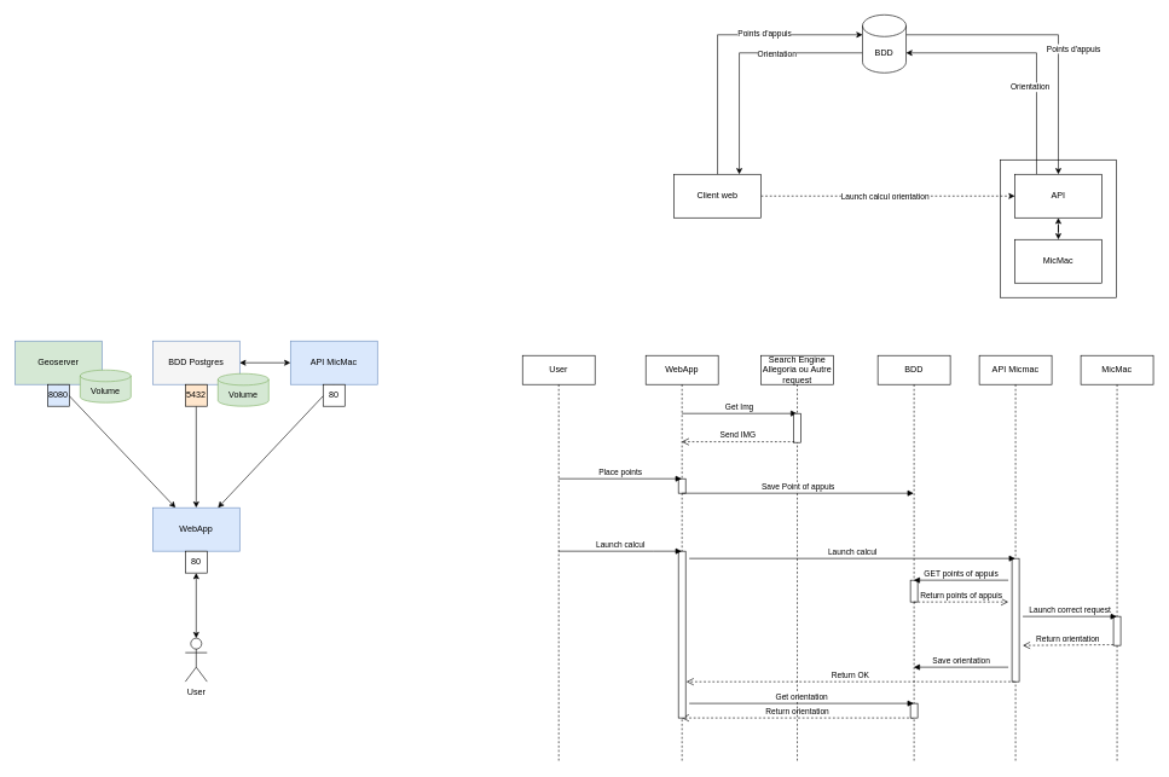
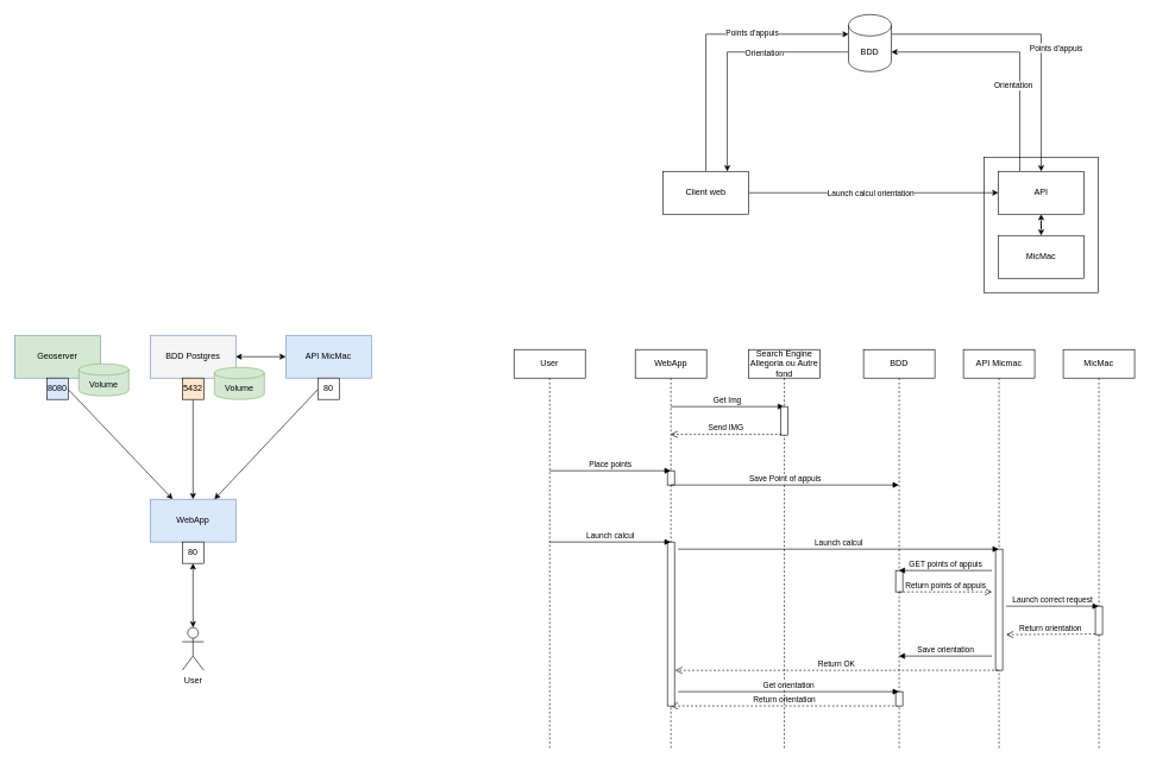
  <mxCell id="0" />
  <mxCell id="1" parent="0" />
  <mxCell id="2" value="" style="rounded=0;whiteSpace=wrap;html=1;" parent="1" vertex="1"><mxGeometry x="1379" y="220" width="160" height="190" as="geometry" /></mxCell>
  <mxCell id="3" style="edgeStyle=orthogonalEdgeStyle;rounded=0;orthogonalLoop=1;jettySize=auto;html=1;exitX=1;exitY=0;exitDx=0;exitDy=27.5;exitPerimeter=0;entryX=0.5;entryY=0;entryDx=0;entryDy=0;" parent="1" source="7" target="16" edge="1"><mxGeometry relative="1" as="geometry" /></mxCell>
  <mxCell id="4" value="Points d'appuis" style="edgeLabel;html=1;align=center;verticalAlign=middle;resizable=0;points=[];" parent="3" vertex="1" connectable="0"><mxGeometry x="0.139" y="1" relative="1" as="geometry"><mxPoint x="19" as="offset" /></mxGeometry></mxCell>
  <mxCell id="5" style="edgeStyle=orthogonalEdgeStyle;rounded=0;orthogonalLoop=1;jettySize=auto;html=1;exitX=0;exitY=0;exitDx=0;exitDy=52.5;exitPerimeter=0;entryX=0.75;entryY=0;entryDx=0;entryDy=0;startArrow=none;startFill=0;" parent="1" source="7" target="12" edge="1"><mxGeometry relative="1" as="geometry" /></mxCell>
  <mxCell id="6" value="Orientation" style="edgeLabel;html=1;align=center;verticalAlign=middle;resizable=0;points=[];" parent="5" vertex="1" connectable="0"><mxGeometry x="-0.17" y="1" relative="1" as="geometry"><mxPoint x="21" as="offset" /></mxGeometry></mxCell>
  <mxCell id="7" value="BDD" style="shape=cylinder3;whiteSpace=wrap;html=1;boundedLbl=1;backgroundOutline=1;size=15;" parent="1" vertex="1"><mxGeometry x="1189" y="20" width="60" height="80" as="geometry" /></mxCell>
  <mxCell id="8" style="edgeStyle=orthogonalEdgeStyle;rounded=0;orthogonalLoop=1;jettySize=auto;html=1;exitX=0.5;exitY=0;exitDx=0;exitDy=0;entryX=0;entryY=0;entryDx=0;entryDy=27.5;entryPerimeter=0;" parent="1" source="12" target="7" edge="1"><mxGeometry relative="1" as="geometry" /></mxCell>
  <mxCell id="9" value="Points d'appuis" style="edgeLabel;html=1;align=center;verticalAlign=middle;resizable=0;points=[];" parent="8" vertex="1" connectable="0"><mxGeometry x="0.31" y="2" relative="1" as="geometry"><mxPoint as="offset" /></mxGeometry></mxCell>
- <mxCell id="10" style="edgeStyle=orthogonalEdgeStyle;rounded=0;orthogonalLoop=1;jettySize=auto;html=1;entryX=0;entryY=0.5;entryDx=0;entryDy=0;startArrow=none;startFill=0;dashed=1;" parent="1" source="12" target="16" edge="1"><mxGeometry relative="1" as="geometry" /></mxCell>
+ <mxCell id="10" style="edgeStyle=orthogonalEdgeStyle;rounded=0;orthogonalLoop=1;jettySize=auto;html=1;entryX=0;entryY=0.5;entryDx=0;entryDy=0;startArrow=none;startFill=0;" parent="1" source="12" target="16" edge="1"><mxGeometry relative="1" as="geometry" /></mxCell>
  <mxCell id="11" value="Launch calcul orientation" style="edgeLabel;html=1;align=center;verticalAlign=middle;resizable=0;points=[];" parent="10" vertex="1" connectable="0"><mxGeometry x="-0.28" y="-1" relative="1" as="geometry"><mxPoint x="44" y="-1" as="offset" /></mxGeometry></mxCell>
  <mxCell id="12" value="Client web" style="rounded=0;whiteSpace=wrap;html=1;" parent="1" vertex="1"><mxGeometry x="929" y="240" width="120" height="60" as="geometry" /></mxCell>
  <mxCell id="13" style="edgeStyle=orthogonalEdgeStyle;rounded=0;orthogonalLoop=1;jettySize=auto;html=1;entryX=0.5;entryY=0;entryDx=0;entryDy=0;startArrow=classic;startFill=1;" parent="1" source="16" target="17" edge="1"><mxGeometry relative="1" as="geometry" /></mxCell>
  <mxCell id="14" style="edgeStyle=orthogonalEdgeStyle;rounded=0;orthogonalLoop=1;jettySize=auto;html=1;exitX=0.25;exitY=0;exitDx=0;exitDy=0;entryX=1;entryY=0;entryDx=0;entryDy=52.5;entryPerimeter=0;startArrow=none;startFill=0;" parent="1" source="16" target="7" edge="1"><mxGeometry relative="1" as="geometry" /></mxCell>
  <mxCell id="15" value="Orientation" style="edgeLabel;html=1;align=center;verticalAlign=middle;resizable=0;points=[];" parent="14" vertex="1" connectable="0"><mxGeometry x="-0.304" y="-1" relative="1" as="geometry"><mxPoint x="-11" as="offset" /></mxGeometry></mxCell>
  <mxCell id="16" value="API " style="rounded=0;whiteSpace=wrap;html=1;" parent="1" vertex="1"><mxGeometry x="1399" y="240" width="120" height="60" as="geometry" /></mxCell>
  <mxCell id="17" value="MicMac" style="rounded=0;whiteSpace=wrap;html=1;" parent="1" vertex="1"><mxGeometry x="1399" y="330" width="120" height="60" as="geometry" /></mxCell>
  <mxCell id="18" value="User" style="shape=umlLifeline;perimeter=lifelinePerimeter;whiteSpace=wrap;html=1;container=1;collapsible=0;recursiveResize=0;outlineConnect=0;" parent="1" vertex="1"><mxGeometry x="720" y="490" width="100" height="560" as="geometry" /></mxCell>
  <mxCell id="19" value="BDD" style="shape=umlLifeline;perimeter=lifelinePerimeter;whiteSpace=wrap;html=1;container=1;collapsible=0;recursiveResize=0;outlineConnect=0;" parent="1" vertex="1"><mxGeometry x="1210" y="490" width="100" height="560" as="geometry" /></mxCell>
  <mxCell id="20" value="" style="html=1;points=[];perimeter=orthogonalPerimeter;" parent="19" vertex="1"><mxGeometry x="45" y="310" width="10" height="30" as="geometry" /></mxCell>
  <mxCell id="21" value="Return orientation" style="html=1;verticalAlign=bottom;endArrow=open;dashed=1;endSize=8;rounded=0;" parent="19" target="29" edge="1"><mxGeometry relative="1" as="geometry"><mxPoint x="49" y="500" as="sourcePoint" /><mxPoint x="-31" y="500" as="targetPoint" /></mxGeometry></mxCell>
  <mxCell id="22" value="" style="html=1;points=[];perimeter=orthogonalPerimeter;" parent="19" vertex="1"><mxGeometry x="45" y="480" width="10" height="20" as="geometry" /></mxCell>
  <mxCell id="23" value="&lt;div&gt;API Micmac&lt;/div&gt;" style="shape=umlLifeline;perimeter=lifelinePerimeter;whiteSpace=wrap;html=1;container=1;collapsible=0;recursiveResize=0;outlineConnect=0;" parent="1" vertex="1"><mxGeometry x="1350" y="490" width="100" height="560" as="geometry" /></mxCell>
  <mxCell id="24" value="" style="html=1;points=[];perimeter=orthogonalPerimeter;" parent="23" vertex="1"><mxGeometry x="45" y="280" width="10" height="170" as="geometry" /></mxCell>
  <mxCell id="25" value="Return OK" style="html=1;verticalAlign=bottom;endArrow=open;dashed=1;endSize=8;rounded=0;entryX=1.1;entryY=0.783;entryDx=0;entryDy=0;entryPerimeter=0;" parent="23" target="31" edge="1"><mxGeometry relative="1" as="geometry"><mxPoint x="49" y="450" as="sourcePoint" /><mxPoint x="-410" y="450" as="targetPoint" /></mxGeometry></mxCell>
  <mxCell id="26" value="MicMac" style="shape=umlLifeline;perimeter=lifelinePerimeter;whiteSpace=wrap;html=1;container=1;collapsible=0;recursiveResize=0;outlineConnect=0;" parent="1" vertex="1"><mxGeometry x="1490" y="490" width="100" height="560" as="geometry" /></mxCell>
  <mxCell id="27" value="" style="html=1;points=[];perimeter=orthogonalPerimeter;" parent="26" vertex="1"><mxGeometry x="45" y="360" width="10" height="40" as="geometry" /></mxCell>
  <mxCell id="28" value="Return orientation" style="html=1;verticalAlign=bottom;endArrow=open;dashed=1;endSize=8;rounded=0;" parent="26" edge="1"><mxGeometry relative="1" as="geometry"><mxPoint x="45" y="399" as="sourcePoint" /><mxPoint x="-80" y="400" as="targetPoint" /></mxGeometry></mxCell>
  <mxCell id="29" value="WebApp" style="shape=umlLifeline;perimeter=lifelinePerimeter;whiteSpace=wrap;html=1;container=1;collapsible=0;recursiveResize=0;outlineConnect=0;" parent="1" vertex="1"><mxGeometry x="890" y="490" width="100" height="560" as="geometry" /></mxCell>
  <mxCell id="30" value="Get Img" style="html=1;verticalAlign=bottom;endArrow=block;rounded=0;" parent="29" target="33" edge="1"><mxGeometry width="80" relative="1" as="geometry"><mxPoint x="50" y="80" as="sourcePoint" /><mxPoint x="130" y="80" as="targetPoint" /></mxGeometry></mxCell>
  <mxCell id="31" value="" style="html=1;points=[];perimeter=orthogonalPerimeter;" parent="29" vertex="1"><mxGeometry x="45" y="270" width="10" height="230" as="geometry" /></mxCell>
  <mxCell id="32" value="" style="html=1;points=[];perimeter=orthogonalPerimeter;" parent="29" vertex="1"><mxGeometry x="45" y="170" width="10" height="20" as="geometry" /></mxCell>
- <mxCell id="33" value="&lt;div&gt;Search Engine&lt;/div&gt;&lt;div&gt;Allegoria ou Autre request&lt;br&gt;&lt;/div&gt;" style="shape=umlLifeline;perimeter=lifelinePerimeter;whiteSpace=wrap;html=1;container=1;collapsible=0;recursiveResize=0;outlineConnect=0;" parent="1" vertex="1"><mxGeometry x="1049" y="490" width="100" height="560" as="geometry" /></mxCell>
+ <mxCell id="33" value="&lt;div&gt;Search Engine&lt;/div&gt;&lt;div&gt;Allegoria ou Autre fond&lt;br&gt;&lt;/div&gt;" style="shape=umlLifeline;perimeter=lifelinePerimeter;whiteSpace=wrap;html=1;container=1;collapsible=0;recursiveResize=0;outlineConnect=0;" parent="1" vertex="1"><mxGeometry x="1049" y="490" width="100" height="560" as="geometry" /></mxCell>
  <mxCell id="34" value="" style="html=1;points=[];perimeter=orthogonalPerimeter;" parent="33" vertex="1"><mxGeometry x="45" y="80" width="10" height="40" as="geometry" /></mxCell>
  <mxCell id="35" value="Save Point of appuis" style="html=1;verticalAlign=bottom;endArrow=block;rounded=0;" parent="1" target="19" edge="1"><mxGeometry width="80" relative="1" as="geometry"><mxPoint x="940" y="680" as="sourcePoint" /><mxPoint x="1020" y="680" as="targetPoint" /></mxGeometry></mxCell>
  <mxCell id="36" value="Send IMG" style="html=1;verticalAlign=bottom;endArrow=open;dashed=1;endSize=8;rounded=0;exitX=0.1;exitY=0.975;exitDx=0;exitDy=0;exitPerimeter=0;" parent="1" source="34" target="29" edge="1"><mxGeometry relative="1" as="geometry"><mxPoint x="1080" y="610" as="sourcePoint" /><mxPoint x="1000" y="610" as="targetPoint" /></mxGeometry></mxCell>
  <mxCell id="37" value="Place points" style="html=1;verticalAlign=bottom;endArrow=block;rounded=0;" parent="1" target="29" edge="1"><mxGeometry width="80" relative="1" as="geometry"><mxPoint x="770" y="660" as="sourcePoint" /><mxPoint x="850" y="660" as="targetPoint" /></mxGeometry></mxCell>
  <mxCell id="38" value="&lt;div&gt;Launch calcul&lt;/div&gt;" style="html=1;verticalAlign=bottom;endArrow=block;rounded=0;" parent="1" source="18" target="29" edge="1"><mxGeometry width="80" relative="1" as="geometry"><mxPoint x="780" y="750" as="sourcePoint" /><mxPoint x="860" y="750" as="targetPoint" /><Array as="points"><mxPoint x="900" y="760" /></Array></mxGeometry></mxCell>
  <mxCell id="39" value="Launch calcul" style="html=1;verticalAlign=bottom;endArrow=block;rounded=0;" parent="1" target="23" edge="1"><mxGeometry width="80" relative="1" as="geometry"><mxPoint x="950" y="770" as="sourcePoint" /><mxPoint x="1020" y="770" as="targetPoint" /></mxGeometry></mxCell>
  <mxCell id="40" value="GET points of appuis" style="html=1;verticalAlign=bottom;endArrow=block;rounded=0;" parent="1" target="19" edge="1"><mxGeometry width="80" relative="1" as="geometry"><mxPoint x="1390" y="800" as="sourcePoint" /><mxPoint x="1380" y="810" as="targetPoint" /><Array as="points"><mxPoint x="1310" y="800" /></Array></mxGeometry></mxCell>
  <mxCell id="41" value="Return points of appuis" style="html=1;verticalAlign=bottom;endArrow=open;dashed=1;endSize=8;rounded=0;" parent="1" source="19" edge="1"><mxGeometry relative="1" as="geometry"><mxPoint x="1379" y="840" as="sourcePoint" /><mxPoint x="1390" y="830" as="targetPoint" /><Array as="points"><mxPoint x="1340" y="830" /></Array></mxGeometry></mxCell>
  <mxCell id="42" value="Launch correct request" style="html=1;verticalAlign=bottom;endArrow=block;rounded=0;" parent="1" target="26" edge="1"><mxGeometry width="80" relative="1" as="geometry"><mxPoint x="1410" y="850" as="sourcePoint" /><mxPoint x="1479" y="850" as="targetPoint" /></mxGeometry></mxCell>
  <mxCell id="43" value="Save orientation" style="html=1;verticalAlign=bottom;endArrow=block;rounded=0;" parent="1" target="19" edge="1"><mxGeometry width="80" relative="1" as="geometry"><mxPoint x="1390" y="920" as="sourcePoint" /><mxPoint x="1379" y="910" as="targetPoint" /><Array as="points"><mxPoint x="1360" y="920" /></Array></mxGeometry></mxCell>
  <mxCell id="44" value="Get orientation" style="html=1;verticalAlign=bottom;endArrow=block;rounded=0;" parent="1" target="19" edge="1"><mxGeometry width="80" relative="1" as="geometry"><mxPoint x="950" y="970" as="sourcePoint" /><mxPoint x="1020" y="970" as="targetPoint" /></mxGeometry></mxCell>
  <mxCell id="45" style="edgeStyle=none;html=1;exitX=0.5;exitY=1;exitDx=0;exitDy=0;" edge="1" parent="1" source="46" target="50"><mxGeometry relative="1" as="geometry" /></mxCell>
  <mxCell id="46" value="Geoserver" style="rounded=0;whiteSpace=wrap;html=1;fillColor=#d5e8d4;strokeColor=#6c8ebf;" vertex="1" parent="1"><mxGeometry x="20" y="470" width="120" height="60" as="geometry" /></mxCell>
  <mxCell id="47" style="edgeStyle=none;html=1;exitX=0.5;exitY=1;exitDx=0;exitDy=0;startArrow=none;" edge="1" parent="1" source="58" target="50"><mxGeometry relative="1" as="geometry" /></mxCell>
  <mxCell id="48" style="edgeStyle=none;html=1;exitX=1;exitY=0.5;exitDx=0;exitDy=0;startArrow=classic;startFill=1;" edge="1" parent="1" source="49" target="52"><mxGeometry relative="1" as="geometry" /></mxCell>
  <mxCell id="49" value="BDD Postgres" style="rounded=0;whiteSpace=wrap;html=1;fillColor=#f5f5f5;strokeColor=#6c8ebf;" vertex="1" parent="1"><mxGeometry x="210" y="470" width="120" height="60" as="geometry" /></mxCell>
  <mxCell id="50" value="WebApp" style="rounded=0;whiteSpace=wrap;html=1;fillColor=#dae8fc;strokeColor=#6c8ebf;" vertex="1" parent="1"><mxGeometry x="210" y="700" width="120" height="60" as="geometry" /></mxCell>
  <mxCell id="51" style="edgeStyle=none;html=1;exitX=0.5;exitY=1;exitDx=0;exitDy=0;entryX=0.75;entryY=0;entryDx=0;entryDy=0;" edge="1" parent="1" source="52" target="50"><mxGeometry relative="1" as="geometry" /></mxCell>
  <mxCell id="52" value="API MicMac" style="rounded=0;whiteSpace=wrap;html=1;fillColor=#dae8fc;strokeColor=#6c8ebf;" vertex="1" parent="1"><mxGeometry x="400" y="470" width="120" height="60" as="geometry" /></mxCell>
  <mxCell id="53" value="Volume" style="shape=cylinder3;whiteSpace=wrap;html=1;boundedLbl=1;backgroundOutline=1;size=8;fillColor=#d5e8d4;strokeColor=#82b366;" vertex="1" parent="1"><mxGeometry x="300" y="515" width="70" height="45" as="geometry" /></mxCell>
  <mxCell id="54" style="edgeStyle=none;html=1;entryX=0.5;entryY=1;entryDx=0;entryDy=0;startArrow=classic;startFill=1;endArrow=classic;endFill=1;" edge="1" parent="1" source="55" target="56"><mxGeometry relative="1" as="geometry" /></mxCell>
  <mxCell id="55" value="User" style="shape=umlActor;verticalLabelPosition=bottom;verticalAlign=top;html=1;outlineConnect=0;" vertex="1" parent="1"><mxGeometry x="255" y="880" width="30" height="60" as="geometry" /></mxCell>
  <mxCell id="56" value="80" style="rounded=0;whiteSpace=wrap;html=1;" vertex="1" parent="1"><mxGeometry x="255" y="760" width="30" height="30" as="geometry" /></mxCell>
  <mxCell id="57" value="80" style="rounded=0;whiteSpace=wrap;html=1;" vertex="1" parent="1"><mxGeometry x="445" y="530" width="30" height="30" as="geometry" /></mxCell>
  <mxCell id="58" value="5432" style="rounded=0;whiteSpace=wrap;html=1;fillColor=#ffe6cc;" vertex="1" parent="1"><mxGeometry x="255" y="530" width="30" height="30" as="geometry" /></mxCell>
  <mxCell id="59" value="" style="edgeStyle=none;html=1;exitX=0.5;exitY=1;exitDx=0;exitDy=0;endArrow=none;" edge="1" parent="1" source="49" target="58"><mxGeometry relative="1" as="geometry"><mxPoint x="270" y="530" as="sourcePoint" /><mxPoint x="270" y="700" as="targetPoint" /></mxGeometry></mxCell>
  <mxCell id="60" value="Volume" style="shape=cylinder3;whiteSpace=wrap;html=1;boundedLbl=1;backgroundOutline=1;size=8;fillColor=#d5e8d4;strokeColor=#82b366;" vertex="1" parent="1"><mxGeometry x="110" y="510" width="70" height="45" as="geometry" /></mxCell>
  <mxCell id="61" value="8080" style="rounded=0;whiteSpace=wrap;html=1;fillColor=#dae8fc;" vertex="1" parent="1"><mxGeometry x="65" y="530" width="30" height="30" as="geometry" /></mxCell>
